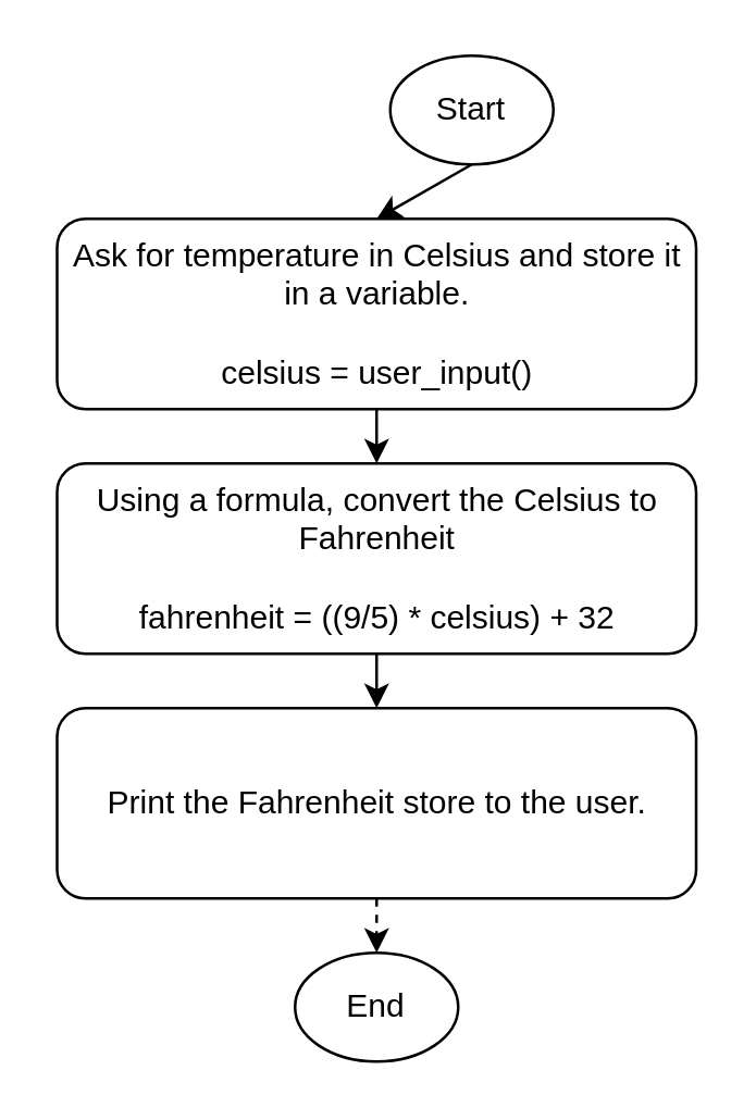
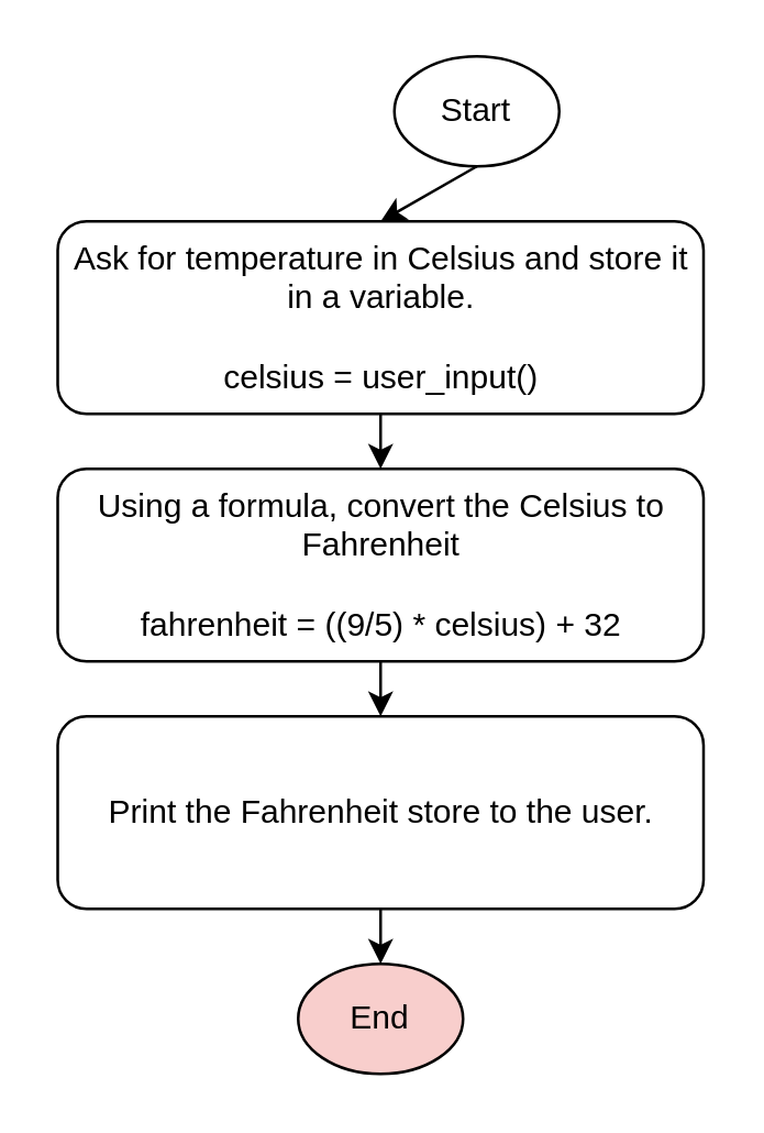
  <mxCell id="0" />
  <mxCell id="1" parent="0" />
  <mxCell id="2" style="edgeStyle=none;html=1;exitX=0.5;exitY=1;exitDx=0;exitDy=0;entryX=0.5;entryY=0;entryDx=0;entryDy=0;" edge="1" parent="1" source="3" target="6"><mxGeometry relative="1" as="geometry" /></mxCell>
  <mxCell id="3" value="Start" style="ellipse;whiteSpace=wrap;html=1;" vertex="1" parent="1"><mxGeometry x="143" y="20" width="60" height="40" as="geometry" /></mxCell>
- <mxCell id="4" value="End" style="ellipse;whiteSpace=wrap;html=1;" vertex="1" parent="1"><mxGeometry x="108" y="350" width="60" height="40" as="geometry" /></mxCell>
+ <mxCell id="4" value="End" style="ellipse;whiteSpace=wrap;html=1;fillColor=#f8cecc;" vertex="1" parent="1"><mxGeometry x="108" y="350" width="60" height="40" as="geometry" /></mxCell>
  <mxCell id="5" style="edgeStyle=none;html=1;exitX=0.5;exitY=1;exitDx=0;exitDy=0;entryX=0.5;entryY=0;entryDx=0;entryDy=0;" edge="1" parent="1" source="6" target="8"><mxGeometry relative="1" as="geometry" /></mxCell>
  <mxCell id="6" value="Ask for temperature in Celsius and store it in a variable.&lt;br&gt;&lt;br&gt;celsius = user_input()" style="rounded=1;whiteSpace=wrap;html=1;" vertex="1" parent="1"><mxGeometry x="20.5" y="80" width="235" height="70" as="geometry" /></mxCell>
  <mxCell id="7" style="edgeStyle=none;html=1;exitX=0.5;exitY=1;exitDx=0;exitDy=0;entryX=0.5;entryY=0;entryDx=0;entryDy=0;" edge="1" parent="1" source="8" target="10"><mxGeometry relative="1" as="geometry" /></mxCell>
  <mxCell id="8" value="Using a formula, convert the Celsius to Fahrenheit&lt;br&gt;&lt;br&gt;fahrenheit = ((9/5) * celsius) + 32" style="rounded=1;whiteSpace=wrap;html=1;" vertex="1" parent="1"><mxGeometry x="20.5" y="170" width="235" height="70" as="geometry" /></mxCell>
- <mxCell id="9" style="edgeStyle=none;html=1;exitX=0.5;exitY=1;exitDx=0;exitDy=0;entryX=0.5;entryY=0;entryDx=0;entryDy=0;dashed=1;" edge="1" parent="1" source="10" target="4"><mxGeometry relative="1" as="geometry" /></mxCell>
+ <mxCell id="9" style="edgeStyle=none;html=1;exitX=0.5;exitY=1;exitDx=0;exitDy=0;entryX=0.5;entryY=0;entryDx=0;entryDy=0;" edge="1" parent="1" source="10" target="4"><mxGeometry relative="1" as="geometry" /></mxCell>
  <mxCell id="10" value="Print the Fahrenheit store to the user." style="rounded=1;whiteSpace=wrap;html=1;" vertex="1" parent="1"><mxGeometry x="20.5" y="260" width="235" height="70" as="geometry" /></mxCell>
